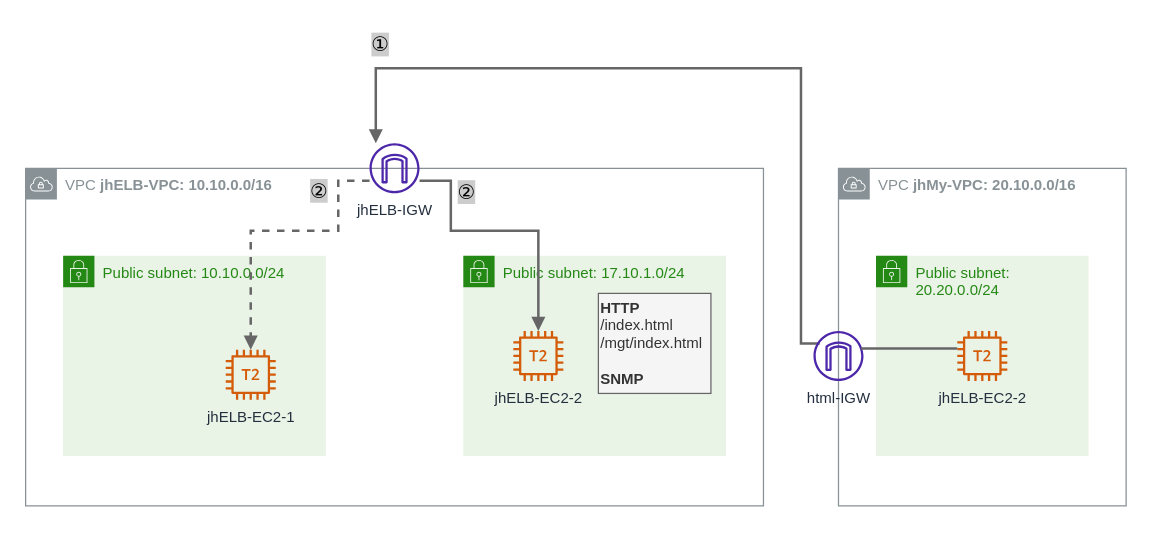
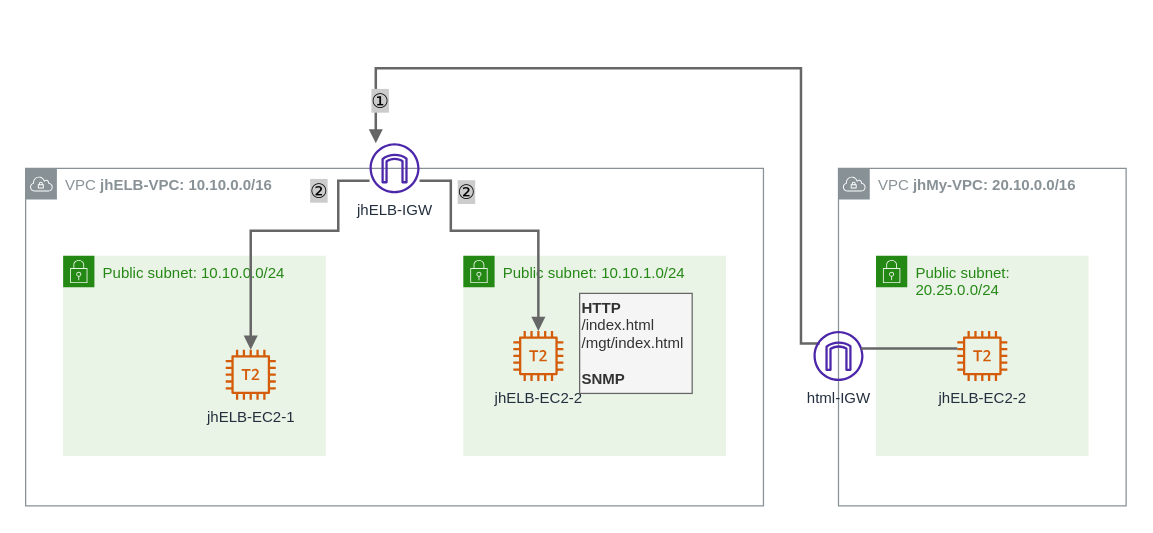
  <mxCell id="0" />
  <mxCell id="1" parent="0" />
  <mxCell id="2" value="VPC &lt;b&gt;jhELB-VPC: 10.10.0.0/16&lt;/b&gt;" style="sketch=0;outlineConnect=0;gradientColor=none;html=1;whiteSpace=wrap;fontSize=12;fontStyle=0;shape=mxgraph.aws4.group;grIcon=mxgraph.aws4.group_vpc;strokeColor=#879196;fillColor=none;verticalAlign=top;align=left;spacingLeft=30;fontColor=#879196;dashed=0;" parent="1" vertex="1"><mxGeometry x="20" y="134" width="590" height="270" as="geometry" /></mxCell>
  <mxCell id="3" value="Public subnet: 10.10.0.0/24" style="points=[[0,0],[0.25,0],[0.5,0],[0.75,0],[1,0],[1,0.25],[1,0.5],[1,0.75],[1,1],[0.75,1],[0.5,1],[0.25,1],[0,1],[0,0.75],[0,0.5],[0,0.25]];outlineConnect=0;gradientColor=none;html=1;whiteSpace=wrap;fontSize=12;fontStyle=0;container=1;pointerEvents=0;collapsible=0;recursiveResize=0;shape=mxgraph.aws4.group;grIcon=mxgraph.aws4.group_security_group;grStroke=0;strokeColor=#248814;fillColor=#E9F3E6;verticalAlign=top;align=left;spacingLeft=30;fontColor=#248814;dashed=0;" parent="1" vertex="1"><mxGeometry x="50" y="204" width="210" height="160" as="geometry" /></mxCell>
  <mxCell id="4" value="jhELB-EC2-1" style="sketch=0;outlineConnect=0;fontColor=#232F3E;gradientColor=none;fillColor=#D45B07;strokeColor=none;dashed=0;verticalLabelPosition=bottom;verticalAlign=top;align=center;html=1;fontSize=12;fontStyle=0;aspect=fixed;pointerEvents=1;shape=mxgraph.aws4.t2_instance;" parent="3" vertex="1"><mxGeometry x="130" y="75" width="40" height="40" as="geometry" /></mxCell>
- <mxCell id="5" value="Public subnet: 17.10.1.0/24" style="points=[[0,0],[0.25,0],[0.5,0],[0.75,0],[1,0],[1,0.25],[1,0.5],[1,0.75],[1,1],[0.75,1],[0.5,1],[0.25,1],[0,1],[0,0.75],[0,0.5],[0,0.25]];outlineConnect=0;gradientColor=none;html=1;whiteSpace=wrap;fontSize=12;fontStyle=0;container=1;pointerEvents=0;collapsible=0;recursiveResize=0;shape=mxgraph.aws4.group;grIcon=mxgraph.aws4.group_security_group;grStroke=0;strokeColor=#248814;fillColor=#E9F3E6;verticalAlign=top;align=left;spacingLeft=30;fontColor=#248814;dashed=0;" parent="1" vertex="1"><mxGeometry x="370" y="204" width="210" height="160" as="geometry" /></mxCell>
+ <mxCell id="5" value="Public subnet: 10.10.1.0/24" style="points=[[0,0],[0.25,0],[0.5,0],[0.75,0],[1,0],[1,0.25],[1,0.5],[1,0.75],[1,1],[0.75,1],[0.5,1],[0.25,1],[0,1],[0,0.75],[0,0.5],[0,0.25]];outlineConnect=0;gradientColor=none;html=1;whiteSpace=wrap;fontSize=12;fontStyle=0;container=1;pointerEvents=0;collapsible=0;recursiveResize=0;shape=mxgraph.aws4.group;grIcon=mxgraph.aws4.group_security_group;grStroke=0;strokeColor=#248814;fillColor=#E9F3E6;verticalAlign=top;align=left;spacingLeft=30;fontColor=#248814;dashed=0;" parent="1" vertex="1"><mxGeometry x="370" y="204" width="210" height="160" as="geometry" /></mxCell>
  <mxCell id="6" value="jhELB-EC2-2" style="sketch=0;outlineConnect=0;fontColor=#232F3E;gradientColor=none;fillColor=#D45B07;strokeColor=none;dashed=0;verticalLabelPosition=bottom;verticalAlign=top;align=center;html=1;fontSize=12;fontStyle=0;aspect=fixed;pointerEvents=1;shape=mxgraph.aws4.t2_instance;" parent="5" vertex="1"><mxGeometry x="40" y="60" width="40" height="40" as="geometry" /></mxCell>
- <mxCell id="7" value="&lt;b&gt;HTTP&lt;/b&gt;&lt;br&gt;/index.html&lt;br&gt;/mgt/index.html&lt;br&gt;&lt;br&gt;&lt;b&gt;SNMP&lt;/b&gt;" style="text;html=1;strokeColor=#666666;fillColor=#f5f5f5;align=left;verticalAlign=middle;whiteSpace=wrap;rounded=0;fontColor=#333333;" parent="1" vertex="1"><mxGeometry x="478" y="234" width="90" height="80" as="geometry" /></mxCell>
+ <mxCell id="7" value="&lt;b&gt;HTTP&lt;/b&gt;&lt;br&gt;/index.html&lt;br&gt;/mgt/index.html&lt;br&gt;&lt;br&gt;&lt;b&gt;SNMP&lt;/b&gt;" style="text;html=1;strokeColor=#666666;fillColor=#f5f5f5;align=left;verticalAlign=middle;whiteSpace=wrap;rounded=0;fontColor=#333333;" parent="1" vertex="1"><mxGeometry x="463" y="234" width="90" height="80" as="geometry" /></mxCell>
  <mxCell id="8" value="VPC &lt;b&gt;jhMy-VPC: 20.10.0.0/16&lt;/b&gt;" style="sketch=0;outlineConnect=0;gradientColor=none;html=1;whiteSpace=wrap;fontSize=12;fontStyle=0;shape=mxgraph.aws4.group;grIcon=mxgraph.aws4.group_vpc;strokeColor=#879196;fillColor=none;verticalAlign=top;align=left;spacingLeft=30;fontColor=#879196;dashed=0;" parent="1" vertex="1"><mxGeometry x="670" y="134" width="230" height="270" as="geometry" /></mxCell>
- <mxCell id="9" value="Public subnet: 20.20.0.0/24" style="points=[[0,0],[0.25,0],[0.5,0],[0.75,0],[1,0],[1,0.25],[1,0.5],[1,0.75],[1,1],[0.75,1],[0.5,1],[0.25,1],[0,1],[0,0.75],[0,0.5],[0,0.25]];outlineConnect=0;gradientColor=none;html=1;whiteSpace=wrap;fontSize=12;fontStyle=0;container=1;pointerEvents=0;collapsible=0;recursiveResize=0;shape=mxgraph.aws4.group;grIcon=mxgraph.aws4.group_security_group;grStroke=0;strokeColor=#248814;fillColor=#E9F3E6;verticalAlign=top;align=left;spacingLeft=30;fontColor=#248814;dashed=0;" parent="1" vertex="1"><mxGeometry x="700" y="204" width="170" height="160" as="geometry" /></mxCell>
+ <mxCell id="9" value="Public subnet: 20.25.0.0/24" style="points=[[0,0],[0.25,0],[0.5,0],[0.75,0],[1,0],[1,0.25],[1,0.5],[1,0.75],[1,1],[0.75,1],[0.5,1],[0.25,1],[0,1],[0,0.75],[0,0.5],[0,0.25]];outlineConnect=0;gradientColor=none;html=1;whiteSpace=wrap;fontSize=12;fontStyle=0;container=1;pointerEvents=0;collapsible=0;recursiveResize=0;shape=mxgraph.aws4.group;grIcon=mxgraph.aws4.group_security_group;grStroke=0;strokeColor=#248814;fillColor=#E9F3E6;verticalAlign=top;align=left;spacingLeft=30;fontColor=#248814;dashed=0;" parent="1" vertex="1"><mxGeometry x="700" y="204" width="170" height="160" as="geometry" /></mxCell>
  <mxCell id="10" value="jhELB-EC2-2" style="sketch=0;outlineConnect=0;fontColor=#232F3E;gradientColor=none;fillColor=#D45B07;strokeColor=none;dashed=0;verticalLabelPosition=bottom;verticalAlign=top;align=center;html=1;fontSize=12;fontStyle=0;aspect=fixed;pointerEvents=1;shape=mxgraph.aws4.t2_instance;" parent="9" vertex="1"><mxGeometry x="65" y="60" width="40" height="40" as="geometry" /></mxCell>
- <mxCell id="11" style="edgeStyle=orthogonalEdgeStyle;rounded=0;orthogonalLoop=1;jettySize=auto;html=1;strokeWidth=2;endArrow=block;endFill=1;fillColor=#f5f5f5;strokeColor=#666666;dashed=1;" parent="1" source="13" target="4" edge="1"><mxGeometry relative="1" as="geometry"><Array as="points"><mxPoint x="270" y="144" /><mxPoint x="270" y="184" /><mxPoint x="200" y="184" /></Array></mxGeometry></mxCell>
+ <mxCell id="11" style="edgeStyle=orthogonalEdgeStyle;rounded=0;orthogonalLoop=1;jettySize=auto;html=1;strokeWidth=2;endArrow=block;endFill=1;fillColor=#f5f5f5;strokeColor=#666666;" parent="1" source="13" target="4" edge="1"><mxGeometry relative="1" as="geometry"><Array as="points"><mxPoint x="270" y="144" /><mxPoint x="270" y="184" /><mxPoint x="200" y="184" /></Array></mxGeometry></mxCell>
  <mxCell id="12" style="edgeStyle=orthogonalEdgeStyle;rounded=0;orthogonalLoop=1;jettySize=auto;html=1;strokeWidth=2;endArrow=block;endFill=1;fillColor=#f5f5f5;strokeColor=#666666;" parent="1" source="13" target="6" edge="1"><mxGeometry relative="1" as="geometry"><Array as="points"><mxPoint x="360" y="144" /><mxPoint x="360" y="184" /><mxPoint x="430" y="184" /></Array></mxGeometry></mxCell>
  <mxCell id="13" value="jhELB-IGW" style="sketch=0;outlineConnect=0;fontColor=#232F3E;gradientColor=none;fillColor=#4D27AA;strokeColor=none;dashed=0;verticalLabelPosition=bottom;verticalAlign=top;align=center;html=1;fontSize=12;fontStyle=0;aspect=fixed;pointerEvents=1;shape=mxgraph.aws4.internet_gateway;" parent="1" vertex="1"><mxGeometry x="295" y="114" width="40" height="40" as="geometry" /></mxCell>
  <mxCell id="14" style="edgeStyle=orthogonalEdgeStyle;rounded=0;orthogonalLoop=1;jettySize=auto;html=1;strokeWidth=2;endArrow=block;endFill=1;fillColor=#f5f5f5;strokeColor=#666666;" parent="1" target="13" edge="1"><mxGeometry relative="1" as="geometry"><mxPoint x="655" y="274" as="sourcePoint" /><mxPoint x="210" y="114" as="targetPoint" /><Array as="points"><mxPoint x="640" y="274" /><mxPoint x="640" y="54" /><mxPoint x="300" y="54" /></Array></mxGeometry></mxCell>
  <mxCell id="15" value="html-IGW" style="sketch=0;outlineConnect=0;fontColor=#232F3E;gradientColor=none;fillColor=#4D27AA;strokeColor=none;dashed=0;verticalLabelPosition=bottom;verticalAlign=top;align=center;html=1;fontSize=12;fontStyle=0;aspect=fixed;pointerEvents=1;shape=mxgraph.aws4.internet_gateway;" parent="1" vertex="1"><mxGeometry x="650" y="264" width="40" height="40" as="geometry" /></mxCell>
  <mxCell id="16" style="edgeStyle=orthogonalEdgeStyle;rounded=0;orthogonalLoop=1;jettySize=auto;html=1;endArrow=none;endFill=0;strokeWidth=2;fillColor=#f5f5f5;strokeColor=#666666;endSize=6;" parent="1" edge="1"><mxGeometry relative="1" as="geometry"><mxPoint x="765" y="278" as="sourcePoint" /><mxPoint x="688" y="278" as="targetPoint" /></mxGeometry></mxCell>
- <mxCell id="17" value="①" style="text;html=1;strokeColor=none;fillColor=none;align=center;verticalAlign=middle;whiteSpace=wrap;rounded=0;labelBackgroundColor=#CCCCCC;fontSize=16;" parent="1" vertex="1"><mxGeometry x="292" y="20" width="24" height="30" as="geometry" /></mxCell>
+ <mxCell id="17" value="①" style="text;html=1;strokeColor=none;fillColor=none;align=center;verticalAlign=middle;whiteSpace=wrap;rounded=0;labelBackgroundColor=#CCCCCC;fontSize=16;" parent="1" vertex="1"><mxGeometry x="292" y="65" width="24" height="30" as="geometry" /></mxCell>
  <mxCell id="18" value="②" style="text;html=1;strokeColor=none;fillColor=none;align=center;verticalAlign=middle;whiteSpace=wrap;rounded=0;labelBackgroundColor=#CCCCCC;fontSize=16;" parent="1" vertex="1"><mxGeometry x="358" y="138" width="30" height="30" as="geometry" /></mxCell>
  <mxCell id="19" value="②" style="text;html=1;strokeColor=none;fillColor=none;align=center;verticalAlign=middle;whiteSpace=wrap;rounded=0;labelBackgroundColor=#CCCCCC;fontSize=16;" parent="1" vertex="1"><mxGeometry x="240" y="137" width="30" height="30" as="geometry" /></mxCell>
